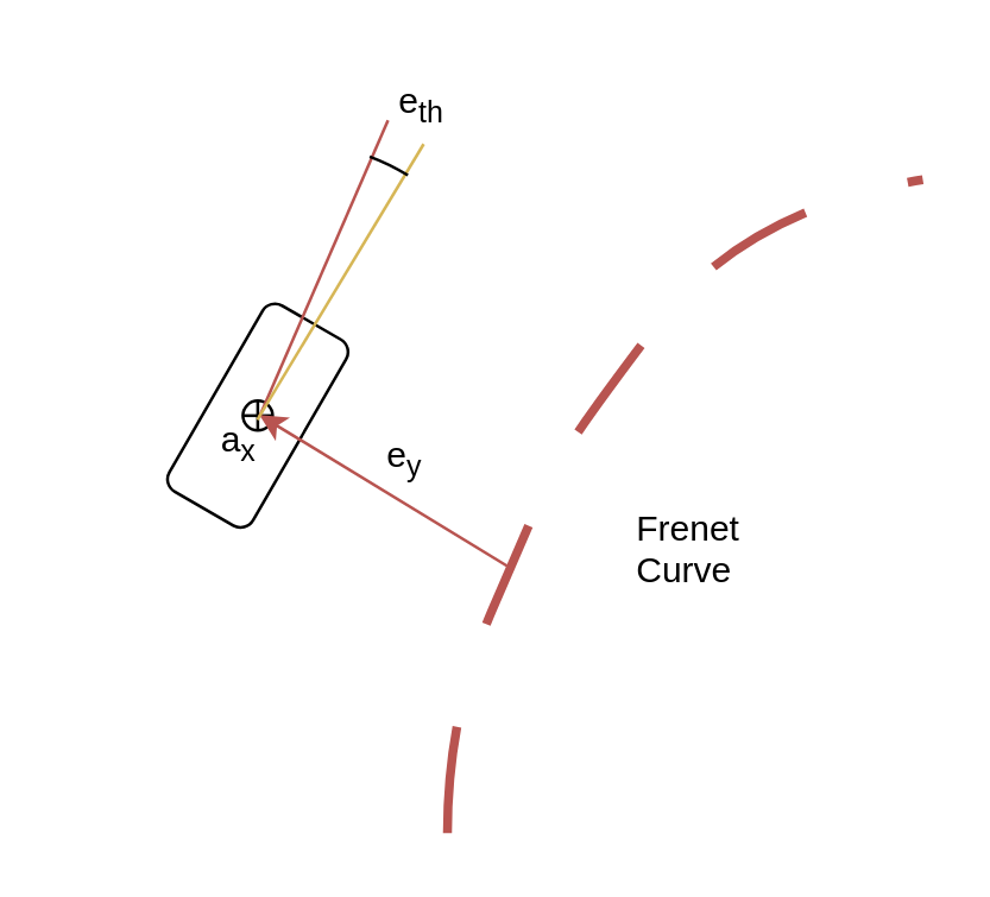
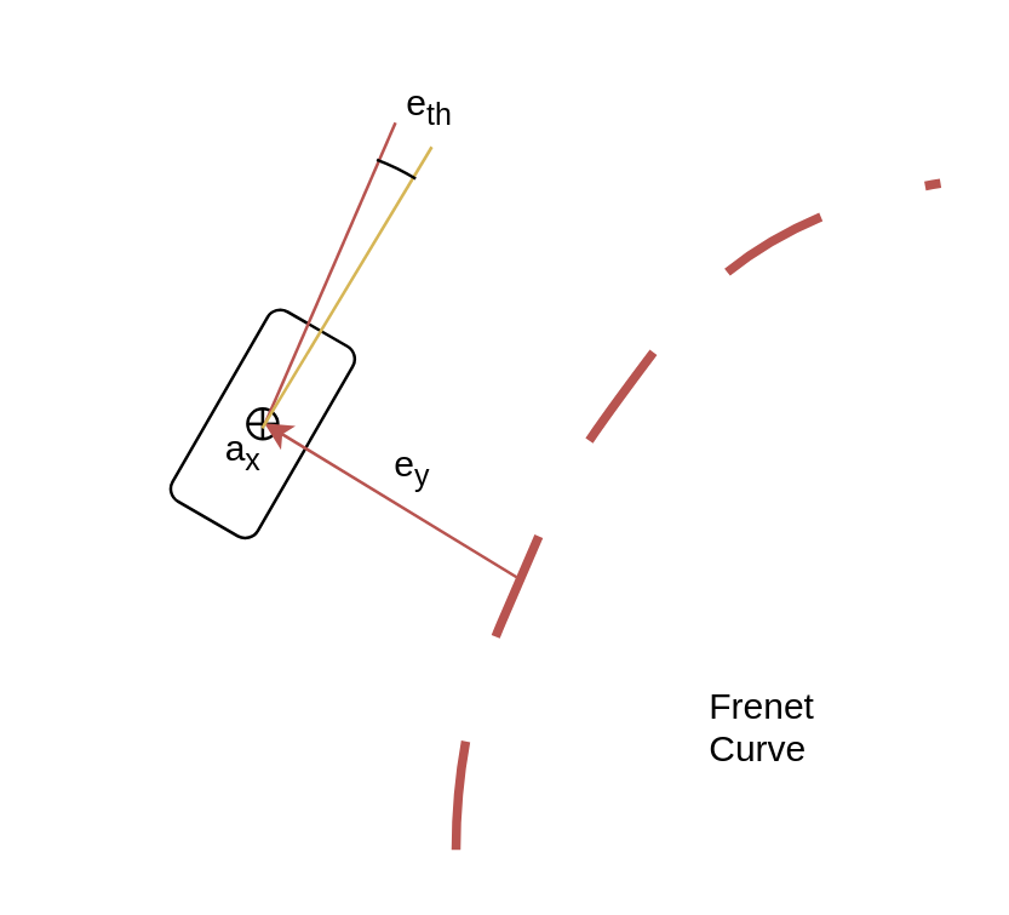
  <mxCell id="0" />
  <mxCell id="1" parent="0" />
  <mxCell id="2" value="" style="group" vertex="1" connectable="0" parent="1"><mxGeometry x="44" y="99.995" width="68.32" height="78.89" as="geometry" /></mxCell>
  <mxCell id="3" value="" style="rounded=1;whiteSpace=wrap;html=1;rotation=-60;" parent="2" vertex="1"><mxGeometry y="23.195" width="72.33" height="32.5" as="geometry" /></mxCell>
  <mxCell id="4" value="a&lt;sub&gt;x&lt;/sub&gt;" style="text;html=1;strokeColor=none;fillColor=none;align=center;verticalAlign=middle;whiteSpace=wrap;rounded=0;" parent="2" vertex="1"><mxGeometry y="34.445" width="60" height="30" as="geometry" /></mxCell>
  <mxCell id="5" value="" style="shape=orEllipse;perimeter=ellipsePerimeter;whiteSpace=wrap;html=1;backgroundOutline=1;" parent="2" vertex="1"><mxGeometry x="31.16" y="34.445" width="10" height="10" as="geometry" /></mxCell>
  <mxCell id="6" value="" style="endArrow=none;html=1;curved=1;endFill=0;fillColor=#f8cecc;strokeColor=#b85450;dashed=1;dashPattern=12 12;strokeWidth=3;" edge="1" parent="1"><mxGeometry width="50" height="50" relative="1" as="geometry"><mxPoint x="144" y="280" as="sourcePoint" /><mxPoint x="304" y="60" as="targetPoint" /><Array as="points"><mxPoint x="144" y="240" /><mxPoint x="174" y="170" /><mxPoint x="184" y="148.88" /><mxPoint x="244" y="70" /></Array></mxGeometry></mxCell>
- <mxCell id="7" value="Frenet Curve" style="text;whiteSpace=wrap;html=1;" vertex="1" parent="1"><mxGeometry x="206" y="164" width="50" height="40" as="geometry" /></mxCell>
+ <mxCell id="7" value="Frenet Curve" style="text;whiteSpace=wrap;html=1;" vertex="1" parent="1"><mxGeometry x="226" y="219" width="50" height="40" as="geometry" /></mxCell>
  <mxCell id="8" value="" style="endArrow=none;html=1;rounded=0;exitX=0.556;exitY=0.478;exitDx=0;exitDy=0;exitPerimeter=0;fillColor=#f8cecc;strokeColor=#b85450;strokeWidth=1;endFill=0;startArrow=classic;startFill=1;" edge="1" parent="1" source="5"><mxGeometry width="50" height="50" relative="1" as="geometry"><mxPoint x="94" y="170" as="sourcePoint" /><mxPoint x="164" y="190" as="targetPoint" /></mxGeometry></mxCell>
  <mxCell id="9" value="e&lt;sub&gt;y&lt;/sub&gt;" style="text;whiteSpace=wrap;html=1;" vertex="1" parent="1"><mxGeometry x="122.32" y="138.88" width="50" height="40" as="geometry" /></mxCell>
  <mxCell id="10" value="" style="endArrow=none;html=1;rounded=0;fillColor=#f8cecc;strokeColor=#b85450;strokeWidth=1;exitX=0.556;exitY=0.534;exitDx=0;exitDy=0;exitPerimeter=0;" edge="1" parent="1" source="5"><mxGeometry width="50" height="50" relative="1" as="geometry"><mxPoint x="36" y="242" as="sourcePoint" /><mxPoint x="124" y="40" as="targetPoint" /></mxGeometry></mxCell>
  <mxCell id="11" value="" style="endArrow=none;html=1;rounded=0;fillColor=#fff2cc;strokeColor=#d6b656;" edge="1" parent="1"><mxGeometry width="50" height="50" relative="1" as="geometry"><mxPoint x="80" y="140.88" as="sourcePoint" /><mxPoint x="136" y="48" as="targetPoint" /></mxGeometry></mxCell>
  <mxCell id="12" value="e&lt;sub&gt;th&lt;/sub&gt;" style="text;whiteSpace=wrap;html=1;" vertex="1" parent="1"><mxGeometry x="126" y="20" width="50" height="40" as="geometry" /></mxCell>
  <mxCell id="13" value="" style="verticalLabelPosition=bottom;verticalAlign=top;html=1;shape=mxgraph.basic.arc;startAngle=0.141;endAngle=0.173;rotation=-30;" vertex="1" parent="1"><mxGeometry x="20" y="48" width="144" height="142" as="geometry" /></mxCell>
